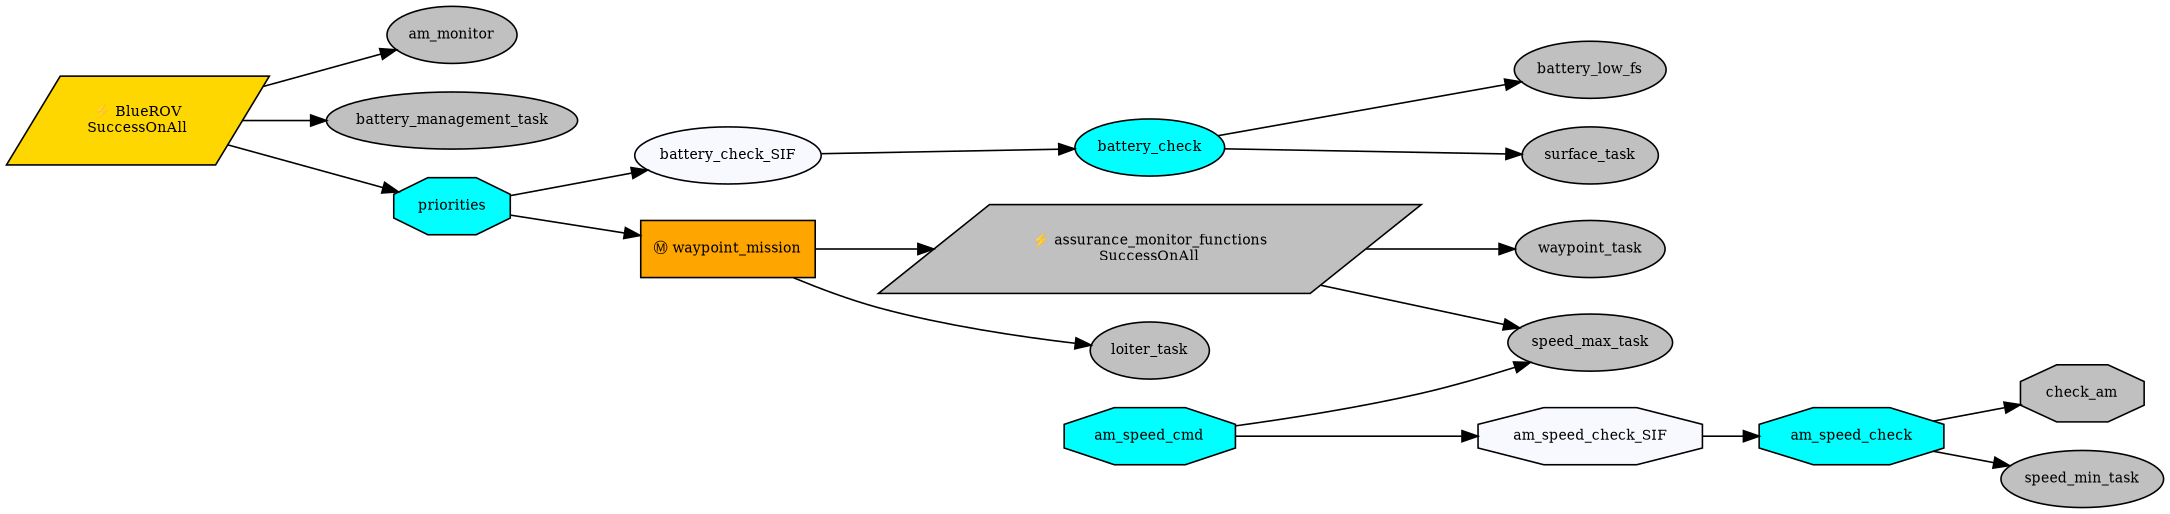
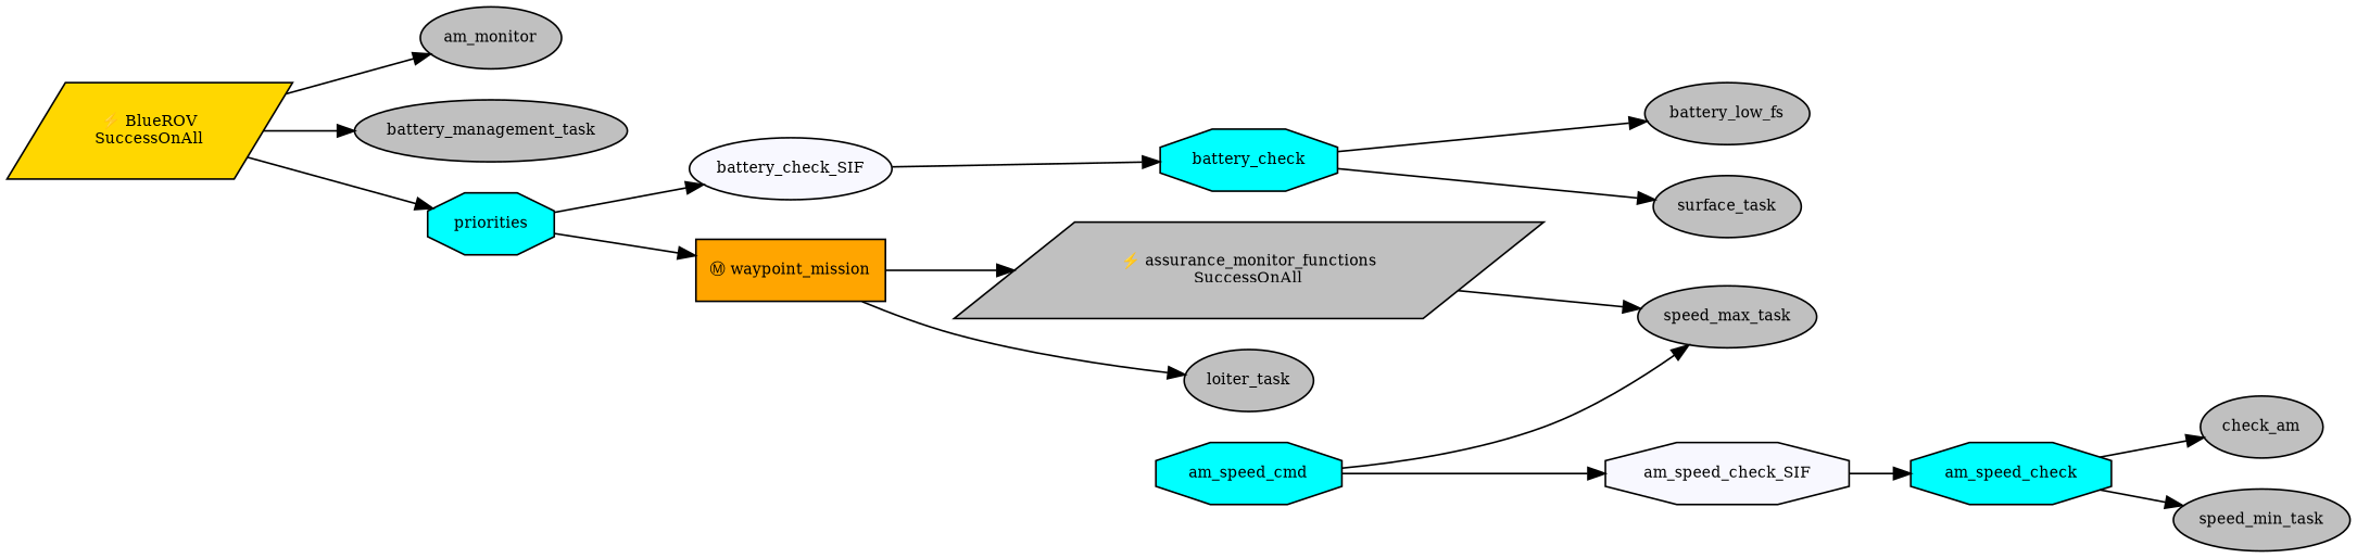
  digraph {
    fontname="times-roman"
    ordering=out
    rankdir=LR
    node [fillcolor=gray fontcolor=black fontname="times-roman" fontsize=9 shape=ellipse style=filled]
    edge [fontname="times-roman"]
    n1 [fillcolor=gold label="⚡ BlueROV\nSuccessOnAll" shape=parallelogram]
    n2 [label=am_monitor]
    n3 [label=battery_management_task]
    n4 [fillcolor=cyan label=priorities shape=octagon]
    n5 [fillcolor=ghostwhite label=battery_check_SIF]
    n6 [fillcolor=orange label="Ⓜ waypoint_mission" shape=box]
-   n7 [fillcolor=cyan label=battery_check]
+   n7 [fillcolor=cyan label=battery_check shape=octagon]
    n8 [label="⚡ assurance_monitor_functions\nSuccessOnAll" shape=parallelogram]
    n9 [label=loiter_task]
    n10 [label=battery_low_fs]
    n11 [label=surface_task]
-   n12 [label=waypoint_task]
    n13 [label=speed_max_task]
    n14 [fillcolor=cyan label=am_speed_cmd shape=octagon]
    n15 [fillcolor=ghostwhite label=am_speed_check_SIF shape=octagon]
    n16 [fillcolor=cyan label=am_speed_check shape=octagon]
-   n17 [label=check_am shape=octagon]
+   n17 [label=check_am]
    n18 [label=speed_min_task]
    n1 -> n2
    n1 -> n3
    n1 -> n4
    n4 -> n5
    n4 -> n6
    n5 -> n7
    n6 -> n8
    n6 -> n9
    n7 -> n10
    n7 -> n11
-   n8 -> n12
    n8 -> n13
    n14 -> n13
    n14 -> n15
    n15 -> n16
    n16 -> n17
    n16 -> n18
  }
